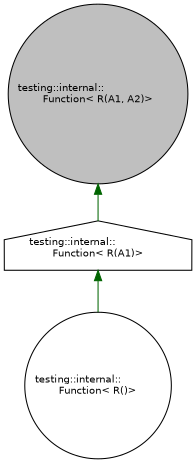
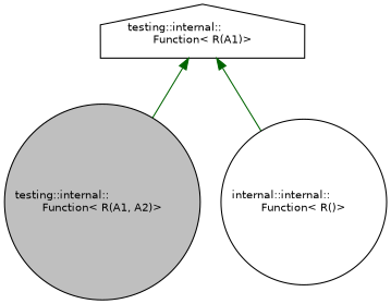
  digraph {
    node [color=black fillcolor=white fontname=Helvetica fontsize=10 shape=circle style=filled]
    edge [color=darkgreen dir=back fontname=Helvetica fontsize=10 labelfontname=Helvetica labelfontsize=10 style=solid]
    n1 [fillcolor=grey75 fontcolor=black height=0.2 label="testing::internal::\lFunction\< R(A1, A2)\>" width=0.4]
    n2 [height=0.2 label="testing::internal::\lFunction\< R(A1)\>" shape=house width=0.4]
-   n3 [height=0.2 label="testing::internal::\lFunction\< R()\>" width=0.4]
-   n1 -> n2
+   n3 [height=0.2 label="internal::internal::\lFunction\< R()\>" width=0.4]
+   n2 -> n1
    n2 -> n3
  }
